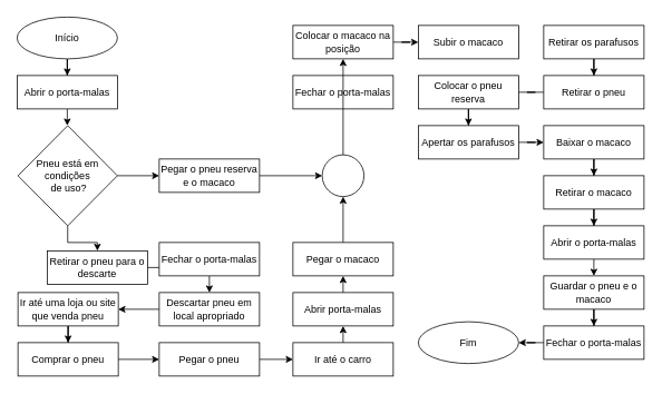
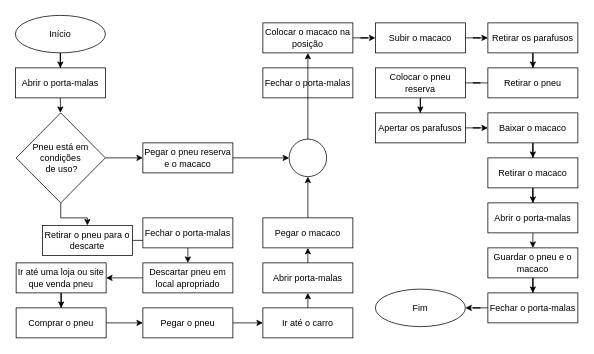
  <mxCell id="0" />
  <mxCell id="1" parent="0" />
  <mxCell id="2" value="" style="edgeStyle=orthogonalEdgeStyle;rounded=0;orthogonalLoop=1;jettySize=auto;html=1;" edge="1" parent="1" source="4" target="9"><mxGeometry relative="1" as="geometry" /></mxCell>
  <mxCell id="3" style="edgeStyle=orthogonalEdgeStyle;rounded=0;orthogonalLoop=1;jettySize=auto;html=1;exitX=0.5;exitY=1;exitDx=0;exitDy=0;entryX=0.5;entryY=0;entryDx=0;entryDy=0;" edge="1" parent="1" source="4" target="37"><mxGeometry relative="1" as="geometry" /></mxCell>
  <mxCell id="4" value="Pneu está em &lt;br&gt;condições&lt;br&gt;&amp;nbsp;de uso?" style="rhombus;whiteSpace=wrap;html=1;" vertex="1" parent="1"><mxGeometry x="21" y="150" width="119" height="120" as="geometry" /></mxCell>
  <mxCell id="5" value="" style="edgeStyle=orthogonalEdgeStyle;rounded=0;orthogonalLoop=1;jettySize=auto;html=1;" edge="1" parent="1" source="6" target="4"><mxGeometry relative="1" as="geometry" /></mxCell>
  <mxCell id="6" value="Abrir o porta-malas" style="rounded=0;whiteSpace=wrap;html=1;" vertex="1" parent="1"><mxGeometry x="20" y="90" width="120" height="40" as="geometry" /></mxCell>
  <mxCell id="7" style="edgeStyle=orthogonalEdgeStyle;rounded=0;orthogonalLoop=1;jettySize=auto;html=1;exitX=0.5;exitY=1;exitDx=0;exitDy=0;" edge="1" parent="1"><mxGeometry relative="1" as="geometry"><mxPoint x="623" y="70" as="sourcePoint" /><mxPoint x="623" y="70" as="targetPoint" /></mxGeometry></mxCell>
  <mxCell id="8" value="" style="edgeStyle=orthogonalEdgeStyle;rounded=0;orthogonalLoop=1;jettySize=auto;html=1;" edge="1" parent="1" source="9" target="55"><mxGeometry relative="1" as="geometry" /></mxCell>
  <mxCell id="9" value="Pegar o pneu reserva e o macaco" style="rounded=0;whiteSpace=wrap;html=1;" vertex="1" parent="1"><mxGeometry x="190" y="190" width="120" height="40" as="geometry" /></mxCell>
  <mxCell id="10" value="Fechar o porta-malas" style="rounded=0;whiteSpace=wrap;html=1;" vertex="1" parent="1"><mxGeometry x="350" y="90" width="120" height="40" as="geometry" /></mxCell>
  <mxCell id="11" value="" style="edgeStyle=orthogonalEdgeStyle;rounded=0;orthogonalLoop=1;jettySize=auto;html=1;" edge="1" parent="1" source="12" target="32"><mxGeometry relative="1" as="geometry" /></mxCell>
  <mxCell id="12" value="Colocar o macaco na posição" style="rounded=0;whiteSpace=wrap;html=1;" vertex="1" parent="1"><mxGeometry x="350" y="30" width="120" height="40" as="geometry" /></mxCell>
  <mxCell id="13" value="" style="edgeStyle=orthogonalEdgeStyle;rounded=0;orthogonalLoop=1;jettySize=auto;html=1;" edge="1" parent="1" source="14" target="16"><mxGeometry relative="1" as="geometry" /></mxCell>
  <mxCell id="14" value="Guardar o pneu e o macaco" style="rounded=0;whiteSpace=wrap;html=1;" vertex="1" parent="1"><mxGeometry x="650" y="330" width="120" height="40" as="geometry" /></mxCell>
  <mxCell id="15" value="" style="edgeStyle=orthogonalEdgeStyle;rounded=0;orthogonalLoop=1;jettySize=auto;html=1;" edge="1" parent="1" source="16" target="35"><mxGeometry relative="1" as="geometry" /></mxCell>
  <mxCell id="16" value="Fechar o porta-malas" style="rounded=0;whiteSpace=wrap;html=1;" vertex="1" parent="1"><mxGeometry x="650" y="390" width="120" height="40" as="geometry" /></mxCell>
  <mxCell id="17" value="" style="edgeStyle=orthogonalEdgeStyle;rounded=0;orthogonalLoop=1;jettySize=auto;html=1;" edge="1" parent="1" source="18" target="20"><mxGeometry relative="1" as="geometry" /></mxCell>
  <mxCell id="18" value="Colocar o pneu reserva" style="rounded=0;whiteSpace=wrap;html=1;" vertex="1" parent="1"><mxGeometry x="500" y="90" width="120" height="40" as="geometry" /></mxCell>
  <mxCell id="19" value="" style="edgeStyle=orthogonalEdgeStyle;rounded=0;orthogonalLoop=1;jettySize=auto;html=1;" edge="1" parent="1" source="20" target="26"><mxGeometry relative="1" as="geometry" /></mxCell>
  <mxCell id="20" value="Apertar os parafusos" style="rounded=0;whiteSpace=wrap;html=1;" vertex="1" parent="1"><mxGeometry x="500" y="150" width="120" height="40" as="geometry" /></mxCell>
  <mxCell id="21" style="edgeStyle=orthogonalEdgeStyle;rounded=0;orthogonalLoop=1;jettySize=auto;html=1;exitX=0.5;exitY=1;exitDx=0;exitDy=0;entryX=0.5;entryY=0;entryDx=0;entryDy=0;" edge="1" parent="1" source="22" target="14"><mxGeometry relative="1" as="geometry" /></mxCell>
  <mxCell id="22" value="Abrir o porta-malas" style="rounded=0;whiteSpace=wrap;html=1;" vertex="1" parent="1"><mxGeometry x="650" y="270" width="120" height="40" as="geometry" /></mxCell>
  <mxCell id="23" value="" style="edgeStyle=orthogonalEdgeStyle;rounded=0;orthogonalLoop=1;jettySize=auto;html=1;" edge="1" parent="1" source="24" target="22"><mxGeometry relative="1" as="geometry" /></mxCell>
  <mxCell id="24" value="Retirar o macaco" style="rounded=0;whiteSpace=wrap;html=1;" vertex="1" parent="1"><mxGeometry x="650" y="210" width="120" height="40" as="geometry" /></mxCell>
  <mxCell id="25" value="" style="edgeStyle=orthogonalEdgeStyle;rounded=0;orthogonalLoop=1;jettySize=auto;html=1;" edge="1" parent="1" source="26" target="24"><mxGeometry relative="1" as="geometry" /></mxCell>
  <mxCell id="26" value="Baixar o macaco" style="rounded=0;whiteSpace=wrap;html=1;" vertex="1" parent="1"><mxGeometry x="650" y="150" width="120" height="40" as="geometry" /></mxCell>
  <mxCell id="27" value="" style="edgeStyle=orthogonalEdgeStyle;rounded=0;orthogonalLoop=1;jettySize=auto;html=1;endArrow=none;" edge="1" parent="1" source="28" target="18"><mxGeometry relative="1" as="geometry" /></mxCell>
  <mxCell id="28" value="Retirar o pneu" style="rounded=0;whiteSpace=wrap;html=1;" vertex="1" parent="1"><mxGeometry x="650" y="90" width="120" height="40" as="geometry" /></mxCell>
  <mxCell id="29" value="" style="edgeStyle=orthogonalEdgeStyle;rounded=0;orthogonalLoop=1;jettySize=auto;html=1;" edge="1" parent="1" source="30" target="28"><mxGeometry relative="1" as="geometry" /></mxCell>
  <mxCell id="30" value="Retirar os parafusos" style="rounded=0;whiteSpace=wrap;html=1;" vertex="1" parent="1"><mxGeometry x="650" y="30" width="120" height="40" as="geometry" /></mxCell>
+ <mxCell id="31" value="" style="edgeStyle=orthogonalEdgeStyle;rounded=0;orthogonalLoop=1;jettySize=auto;html=1;" edge="1" parent="1" source="32" target="30"><mxGeometry relative="1" as="geometry" /></mxCell>
  <mxCell id="32" value="Subir o macaco" style="rounded=0;whiteSpace=wrap;html=1;" vertex="1" parent="1"><mxGeometry x="500" y="30" width="120" height="40" as="geometry" /></mxCell>
  <mxCell id="33" value="" style="edgeStyle=orthogonalEdgeStyle;rounded=0;orthogonalLoop=1;jettySize=auto;html=1;" edge="1" parent="1" source="34" target="6"><mxGeometry relative="1" as="geometry" /></mxCell>
  <mxCell id="34" value="Início" style="ellipse;whiteSpace=wrap;html=1;" vertex="1" parent="1"><mxGeometry x="20" y="20" width="120" height="50" as="geometry" /></mxCell>
  <mxCell id="35" value="Fim" style="ellipse;whiteSpace=wrap;html=1;" vertex="1" parent="1"><mxGeometry x="500" y="385" width="120" height="50" as="geometry" /></mxCell>
  <mxCell id="36" value="" style="edgeStyle=orthogonalEdgeStyle;rounded=0;orthogonalLoop=1;jettySize=auto;html=1;" edge="1" parent="1" source="37" target="43"><mxGeometry relative="1" as="geometry" /></mxCell>
  <mxCell id="37" value="Retirar o pneu para o descarte" style="rounded=0;whiteSpace=wrap;html=1;" vertex="1" parent="1"><mxGeometry x="56" y="300" width="120" height="40" as="geometry" /></mxCell>
  <mxCell id="38" value="" style="edgeStyle=orthogonalEdgeStyle;rounded=0;orthogonalLoop=1;jettySize=auto;html=1;" edge="1" parent="1" source="39" target="41"><mxGeometry relative="1" as="geometry" /></mxCell>
  <mxCell id="39" value="Ir até uma loja ou site que venda pneu" style="rounded=0;whiteSpace=wrap;html=1;" vertex="1" parent="1"><mxGeometry x="21" y="350" width="120" height="40" as="geometry" /></mxCell>
  <mxCell id="40" value="" style="edgeStyle=orthogonalEdgeStyle;rounded=0;orthogonalLoop=1;jettySize=auto;html=1;" edge="1" parent="1" source="41" target="47"><mxGeometry relative="1" as="geometry" /></mxCell>
  <mxCell id="41" value="Comprar o pneu" style="rounded=0;whiteSpace=wrap;html=1;" vertex="1" parent="1"><mxGeometry x="21" y="410" width="120" height="40" as="geometry" /></mxCell>
  <mxCell id="42" style="edgeStyle=orthogonalEdgeStyle;rounded=0;orthogonalLoop=1;jettySize=auto;html=1;exitX=0.5;exitY=1;exitDx=0;exitDy=0;entryX=0.5;entryY=0;entryDx=0;entryDy=0;" edge="1" parent="1" source="43" target="45"><mxGeometry relative="1" as="geometry" /></mxCell>
  <mxCell id="43" value="Fechar o porta-malas" style="rounded=0;whiteSpace=wrap;html=1;" vertex="1" parent="1"><mxGeometry x="190" y="290" width="120" height="40" as="geometry" /></mxCell>
  <mxCell id="44" value="" style="edgeStyle=orthogonalEdgeStyle;rounded=0;orthogonalLoop=1;jettySize=auto;html=1;" edge="1" parent="1" source="45" target="39"><mxGeometry relative="1" as="geometry" /></mxCell>
  <mxCell id="45" value="Descartar pneu em local apropriado" style="rounded=0;whiteSpace=wrap;html=1;" vertex="1" parent="1"><mxGeometry x="190" y="350" width="120" height="40" as="geometry" /></mxCell>
  <mxCell id="46" value="" style="edgeStyle=orthogonalEdgeStyle;rounded=0;orthogonalLoop=1;jettySize=auto;html=1;" edge="1" parent="1" source="47" target="49"><mxGeometry relative="1" as="geometry" /></mxCell>
  <mxCell id="47" value="Pegar o pneu" style="rounded=0;whiteSpace=wrap;html=1;" vertex="1" parent="1"><mxGeometry x="190" y="410" width="120" height="40" as="geometry" /></mxCell>
  <mxCell id="48" style="edgeStyle=orthogonalEdgeStyle;rounded=0;orthogonalLoop=1;jettySize=auto;html=1;exitX=0.5;exitY=0;exitDx=0;exitDy=0;entryX=0.5;entryY=1;entryDx=0;entryDy=0;" edge="1" parent="1" source="49" target="51"><mxGeometry relative="1" as="geometry" /></mxCell>
  <mxCell id="49" value="Ir até o carro" style="rounded=0;whiteSpace=wrap;html=1;" vertex="1" parent="1"><mxGeometry x="350" y="410" width="120" height="40" as="geometry" /></mxCell>
  <mxCell id="50" style="edgeStyle=orthogonalEdgeStyle;rounded=0;orthogonalLoop=1;jettySize=auto;html=1;exitX=0.5;exitY=0;exitDx=0;exitDy=0;entryX=0.5;entryY=1;entryDx=0;entryDy=0;" edge="1" parent="1" source="51" target="53"><mxGeometry relative="1" as="geometry" /></mxCell>
  <mxCell id="51" value="Abrir porta-malas" style="rounded=0;whiteSpace=wrap;html=1;" vertex="1" parent="1"><mxGeometry x="350" y="350" width="120" height="40" as="geometry" /></mxCell>
  <mxCell id="52" value="" style="edgeStyle=orthogonalEdgeStyle;rounded=0;orthogonalLoop=1;jettySize=auto;html=1;" edge="1" parent="1" source="53" target="55"><mxGeometry relative="1" as="geometry" /></mxCell>
  <mxCell id="53" value="Pegar o macaco" style="rounded=0;whiteSpace=wrap;html=1;" vertex="1" parent="1"><mxGeometry x="350" y="290" width="120" height="40" as="geometry" /></mxCell>
  <mxCell id="54" value="" style="edgeStyle=orthogonalEdgeStyle;rounded=0;orthogonalLoop=1;jettySize=auto;html=1;" edge="1" parent="1" source="55" target="12"><mxGeometry relative="1" as="geometry" /></mxCell>
  <mxCell id="55" value="" style="ellipse;whiteSpace=wrap;html=1;aspect=fixed;" vertex="1" parent="1"><mxGeometry x="385" y="185" width="50" height="50" as="geometry" /></mxCell>
